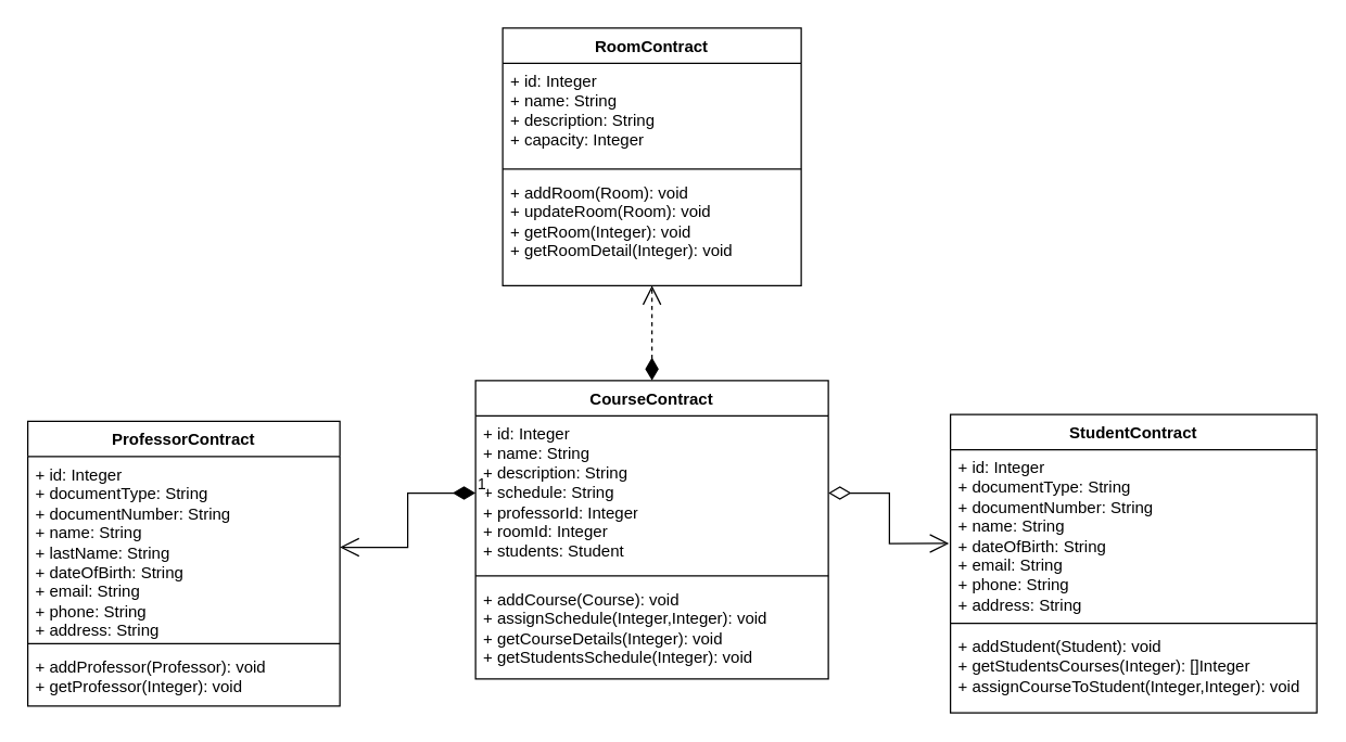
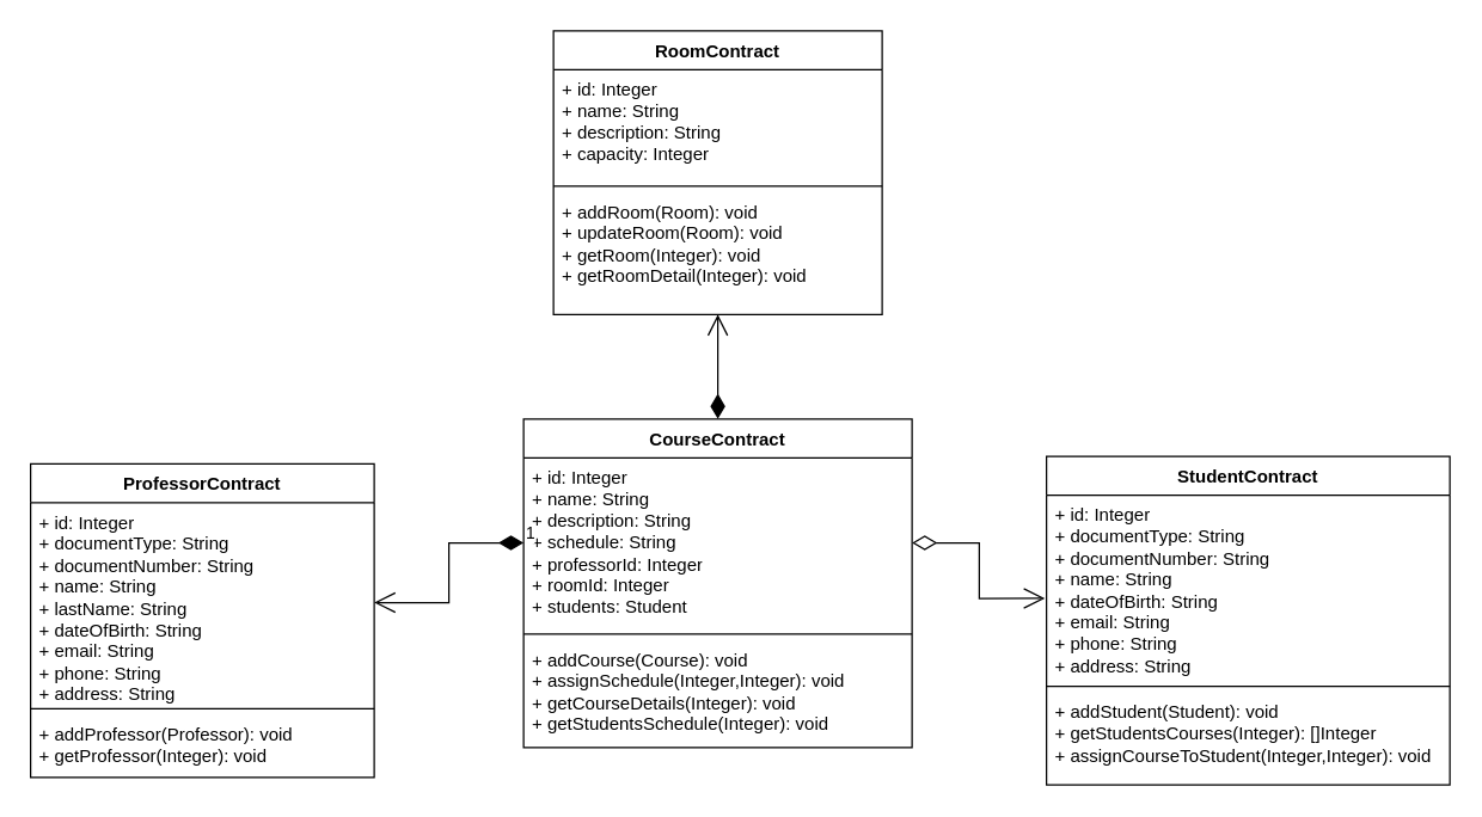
  <mxCell id="0" />
  <mxCell id="1" parent="0" />
  <mxCell id="2" value="CourseContract" style="swimlane;fontStyle=1;align=center;verticalAlign=top;childLayout=stackLayout;horizontal=1;startSize=26;horizontalStack=0;resizeParent=1;resizeParentMax=0;resizeLast=0;collapsible=1;marginBottom=0;whiteSpace=wrap;html=1;" vertex="1" parent="1"><mxGeometry x="350" y="280" width="260" height="220" as="geometry" /></mxCell>
  <mxCell id="3" value="+ id: Integer&lt;br&gt;+ name: String&lt;div&gt;+ description: String&lt;br&gt;+ schedule: String&lt;br&gt;+ professorId: Integer&lt;br&gt;+ roomId: Integer&lt;br&gt;+ students: Student&lt;/div&gt;" style="text;strokeColor=none;fillColor=none;align=left;verticalAlign=top;spacingLeft=4;spacingRight=4;overflow=hidden;rotatable=0;points=[[0,0.5],[1,0.5]];portConstraint=eastwest;whiteSpace=wrap;html=1;" vertex="1" parent="2"><mxGeometry y="26" width="260" height="114" as="geometry" /></mxCell>
  <mxCell id="4" value="" style="line;strokeWidth=1;fillColor=none;align=left;verticalAlign=middle;spacingTop=-1;spacingLeft=3;spacingRight=3;rotatable=0;labelPosition=right;points=[];portConstraint=eastwest;strokeColor=inherit;" vertex="1" parent="2"><mxGeometry y="140" width="260" height="8" as="geometry" /></mxCell>
  <mxCell id="5" value="+ addCourse(Course): void&lt;div&gt;+ assignSchedule(Integer,Integer): void&lt;br&gt;+ getCourseDetails(Integer): void&lt;br&gt;+ getStudentsSchedule(Integer): void&lt;/div&gt;" style="text;strokeColor=none;fillColor=none;align=left;verticalAlign=top;spacingLeft=4;spacingRight=4;overflow=hidden;rotatable=0;points=[[0,0.5],[1,0.5]];portConstraint=eastwest;whiteSpace=wrap;html=1;" vertex="1" parent="2"><mxGeometry y="148" width="260" height="72" as="geometry" /></mxCell>
  <mxCell id="6" value="RoomContract" style="swimlane;fontStyle=1;align=center;verticalAlign=top;childLayout=stackLayout;horizontal=1;startSize=26;horizontalStack=0;resizeParent=1;resizeParentMax=0;resizeLast=0;collapsible=1;marginBottom=0;whiteSpace=wrap;html=1;" vertex="1" parent="1"><mxGeometry x="370" y="20" width="220" height="190" as="geometry" /></mxCell>
  <mxCell id="7" value="+ id: Integer&lt;br&gt;+ name: String&lt;br&gt;+ description: String&lt;br&gt;+ capacity: Integer" style="text;strokeColor=none;fillColor=none;align=left;verticalAlign=top;spacingLeft=4;spacingRight=4;overflow=hidden;rotatable=0;points=[[0,0.5],[1,0.5]];portConstraint=eastwest;whiteSpace=wrap;html=1;" vertex="1" parent="6"><mxGeometry y="26" width="220" height="74" as="geometry" /></mxCell>
  <mxCell id="8" value="" style="line;strokeWidth=1;fillColor=none;align=left;verticalAlign=middle;spacingTop=-1;spacingLeft=3;spacingRight=3;rotatable=0;labelPosition=right;points=[];portConstraint=eastwest;strokeColor=inherit;" vertex="1" parent="6"><mxGeometry y="100" width="220" height="8" as="geometry" /></mxCell>
  <mxCell id="9" value="+ addRoom(Room): void&lt;br&gt;+ updateRoom(Room): void&lt;br&gt;+ getRoom(Integer): void&lt;br&gt;+ getRoomDetail(Integer): void" style="text;strokeColor=none;fillColor=none;align=left;verticalAlign=top;spacingLeft=4;spacingRight=4;overflow=hidden;rotatable=0;points=[[0,0.5],[1,0.5]];portConstraint=eastwest;whiteSpace=wrap;html=1;" vertex="1" parent="6"><mxGeometry y="108" width="220" height="82" as="geometry" /></mxCell>
  <mxCell id="10" value="ProfessorContract" style="swimlane;fontStyle=1;align=center;verticalAlign=top;childLayout=stackLayout;horizontal=1;startSize=26;horizontalStack=0;resizeParent=1;resizeParentMax=0;resizeLast=0;collapsible=1;marginBottom=0;whiteSpace=wrap;html=1;" vertex="1" parent="1"><mxGeometry x="20" y="310" width="230" height="210" as="geometry" /></mxCell>
  <mxCell id="11" value="+ id: Integer&lt;div&gt;+ documentType: String&lt;br&gt;+ documentNumber: String&lt;br&gt;+ name: String&lt;br&gt;+ lastName: String&lt;br&gt;+ dateOfBirth: String&lt;/div&gt;&lt;div&gt;+ email: String&lt;br&gt;+ phone: String&lt;br&gt;+ address: String&lt;/div&gt;" style="text;strokeColor=none;fillColor=none;align=left;verticalAlign=top;spacingLeft=4;spacingRight=4;overflow=hidden;rotatable=0;points=[[0,0.5],[1,0.5]];portConstraint=eastwest;whiteSpace=wrap;html=1;" vertex="1" parent="10"><mxGeometry y="26" width="230" height="134" as="geometry" /></mxCell>
  <mxCell id="12" value="" style="line;strokeWidth=1;fillColor=none;align=left;verticalAlign=middle;spacingTop=-1;spacingLeft=3;spacingRight=3;rotatable=0;labelPosition=right;points=[];portConstraint=eastwest;strokeColor=inherit;" vertex="1" parent="10"><mxGeometry y="160" width="230" height="8" as="geometry" /></mxCell>
  <mxCell id="13" value="+ addProfessor(Professor): void&lt;br&gt;+ getProfessor(Integer): void" style="text;strokeColor=none;fillColor=none;align=left;verticalAlign=top;spacingLeft=4;spacingRight=4;overflow=hidden;rotatable=0;points=[[0,0.5],[1,0.5]];portConstraint=eastwest;whiteSpace=wrap;html=1;" vertex="1" parent="10"><mxGeometry y="168" width="230" height="42" as="geometry" /></mxCell>
  <mxCell id="14" value="StudentContract" style="swimlane;fontStyle=1;align=center;verticalAlign=top;childLayout=stackLayout;horizontal=1;startSize=26;horizontalStack=0;resizeParent=1;resizeParentMax=0;resizeLast=0;collapsible=1;marginBottom=0;whiteSpace=wrap;html=1;" vertex="1" parent="1"><mxGeometry x="700" y="305" width="270" height="220" as="geometry" /></mxCell>
  <mxCell id="15" value="+ id: Integer&lt;div&gt;+ documentType: String&lt;br&gt;+ documentNumber: String&lt;br&gt;+ name: String&lt;br&gt;+ dateOfBirth: String&lt;/div&gt;&lt;div&gt;+ email: String&lt;br&gt;+ phone: String&lt;br&gt;+ address: String&lt;/div&gt;" style="text;strokeColor=none;fillColor=none;align=left;verticalAlign=top;spacingLeft=4;spacingRight=4;overflow=hidden;rotatable=0;points=[[0,0.5],[1,0.5]];portConstraint=eastwest;whiteSpace=wrap;html=1;" vertex="1" parent="14"><mxGeometry y="26" width="270" height="124" as="geometry" /></mxCell>
  <mxCell id="16" value="" style="line;strokeWidth=1;fillColor=none;align=left;verticalAlign=middle;spacingTop=-1;spacingLeft=3;spacingRight=3;rotatable=0;labelPosition=right;points=[];portConstraint=eastwest;strokeColor=inherit;" vertex="1" parent="14"><mxGeometry y="150" width="270" height="8" as="geometry" /></mxCell>
  <mxCell id="17" value="+ addStudent(Student): void&lt;br&gt;+ getStudentsCourses(Integer): []Integer&lt;br&gt;+ assignCourseToStudent(Integer,Integer): void" style="text;strokeColor=none;fillColor=none;align=left;verticalAlign=top;spacingLeft=4;spacingRight=4;overflow=hidden;rotatable=0;points=[[0,0.5],[1,0.5]];portConstraint=eastwest;whiteSpace=wrap;html=1;" vertex="1" parent="14"><mxGeometry y="158" width="270" height="62" as="geometry" /></mxCell>
  <mxCell id="18" value="1" style="endArrow=open;html=1;endSize=12;startArrow=diamondThin;startSize=14;startFill=1;edgeStyle=orthogonalEdgeStyle;align=left;verticalAlign=bottom;rounded=0;exitX=0;exitY=0.5;exitDx=0;exitDy=0;entryX=1;entryY=0.5;entryDx=0;entryDy=0;" edge="1" parent="1" source="3" target="11"><mxGeometry x="-1" y="3" relative="1" as="geometry"><mxPoint x="270" y="390" as="sourcePoint" /><mxPoint x="430" y="390" as="targetPoint" /></mxGeometry></mxCell>
- <mxCell id="19" value="" style="endArrow=open;html=1;endSize=12;startArrow=diamondThin;startSize=14;startFill=1;edgeStyle=orthogonalEdgeStyle;align=left;verticalAlign=bottom;rounded=0;exitX=0.5;exitY=0;exitDx=0;exitDy=0;dashed=1;" edge="1" parent="1" source="2" target="6"><mxGeometry x="-1" y="3" relative="1" as="geometry"><mxPoint x="410" y="250" as="sourcePoint" /><mxPoint x="570" y="250" as="targetPoint" /></mxGeometry></mxCell>
+ <mxCell id="19" value="" style="endArrow=open;html=1;endSize=12;startArrow=diamondThin;startSize=14;startFill=1;edgeStyle=orthogonalEdgeStyle;align=left;verticalAlign=bottom;rounded=0;exitX=0.5;exitY=0;exitDx=0;exitDy=0;" edge="1" parent="1" source="2" target="6"><mxGeometry x="-1" y="3" relative="1" as="geometry"><mxPoint x="410" y="250" as="sourcePoint" /><mxPoint x="570" y="250" as="targetPoint" /></mxGeometry></mxCell>
  <mxCell id="20" value="" style="endArrow=open;html=1;endSize=12;startArrow=diamondThin;startSize=14;startFill=0;edgeStyle=orthogonalEdgeStyle;align=left;verticalAlign=bottom;rounded=0;exitX=1;exitY=0.5;exitDx=0;exitDy=0;entryX=-0.004;entryY=0.558;entryDx=0;entryDy=0;entryPerimeter=0;" edge="1" parent="1" source="3" target="15"><mxGeometry x="-1" y="3" relative="1" as="geometry"><mxPoint x="410" y="320" as="sourcePoint" /><mxPoint x="570" y="320" as="targetPoint" /><mxPoint as="offset" /></mxGeometry></mxCell>
